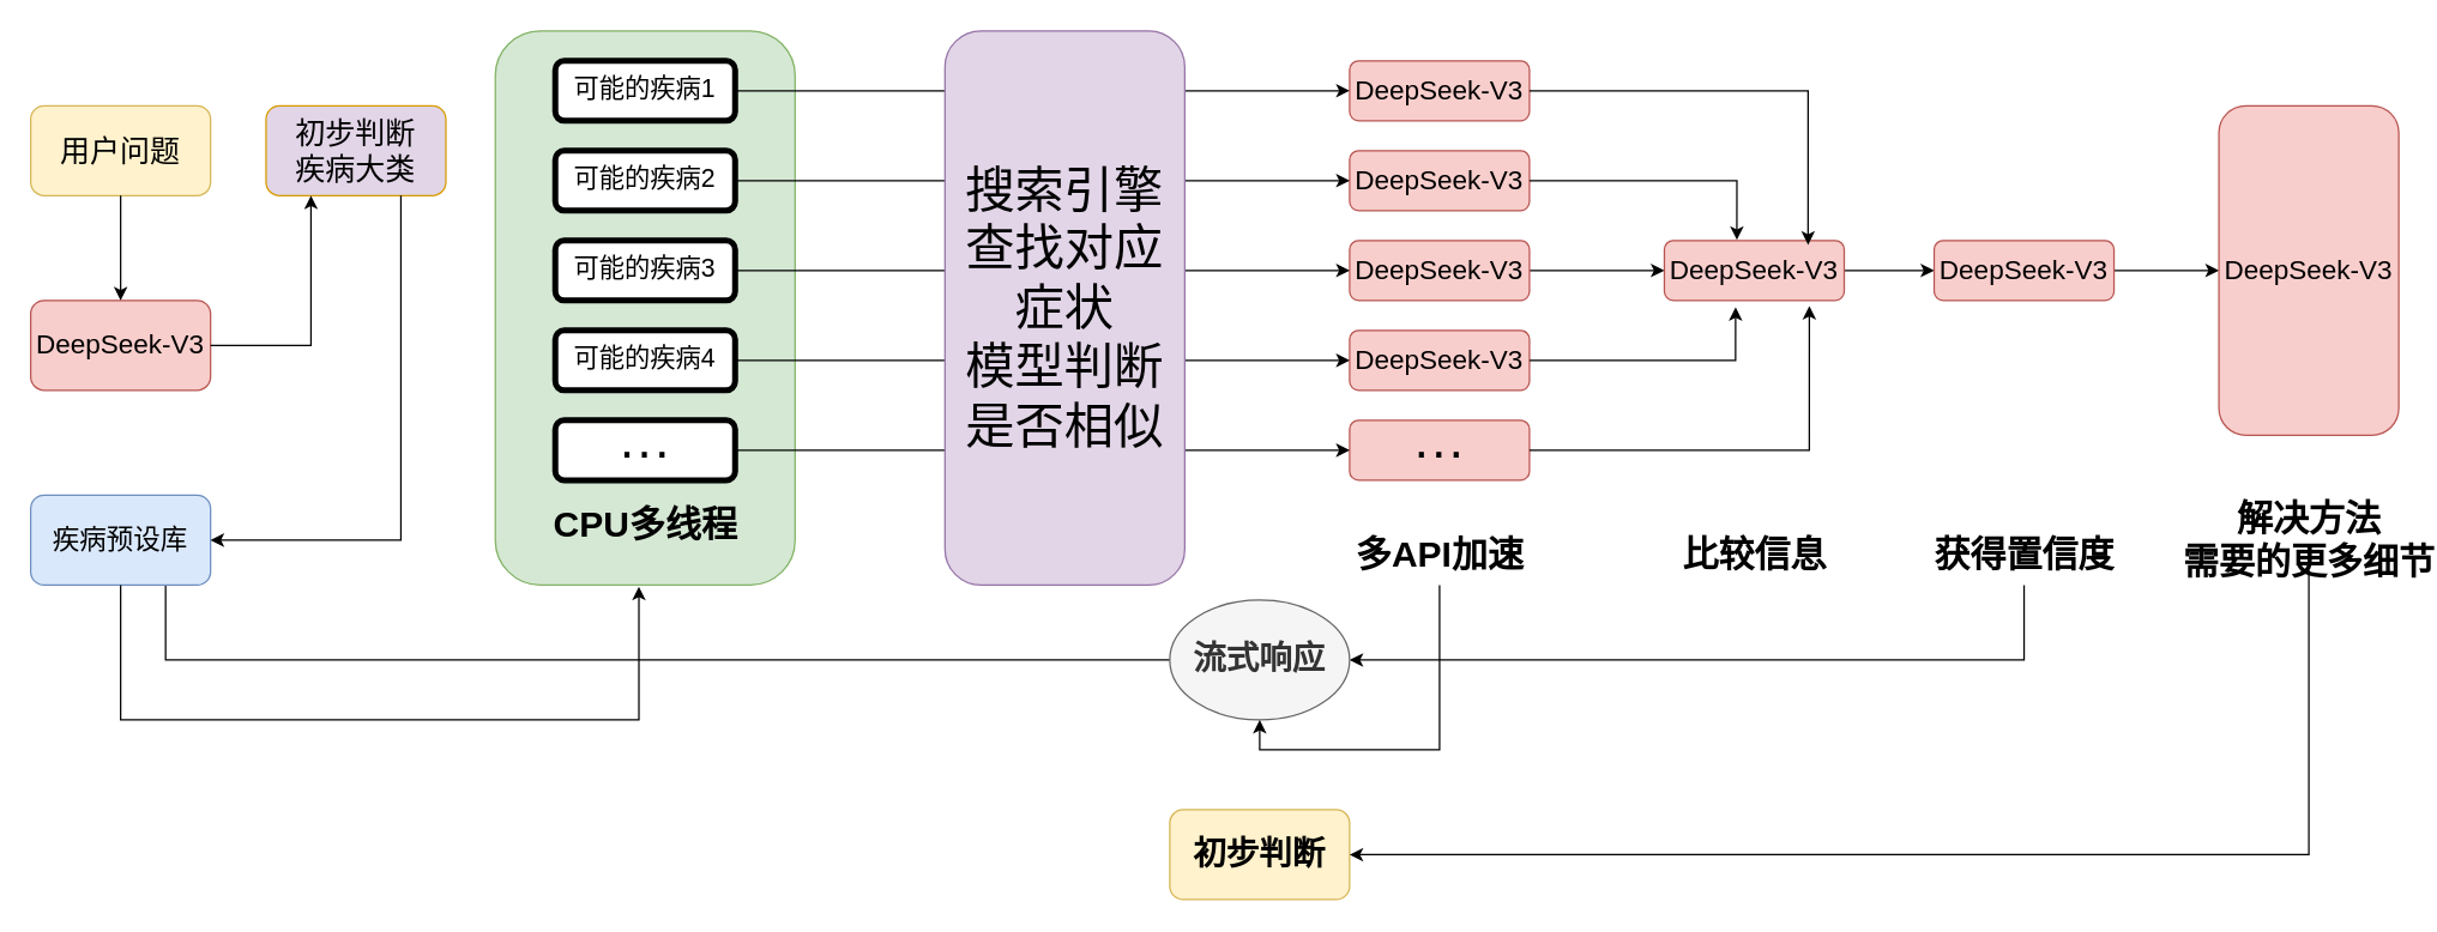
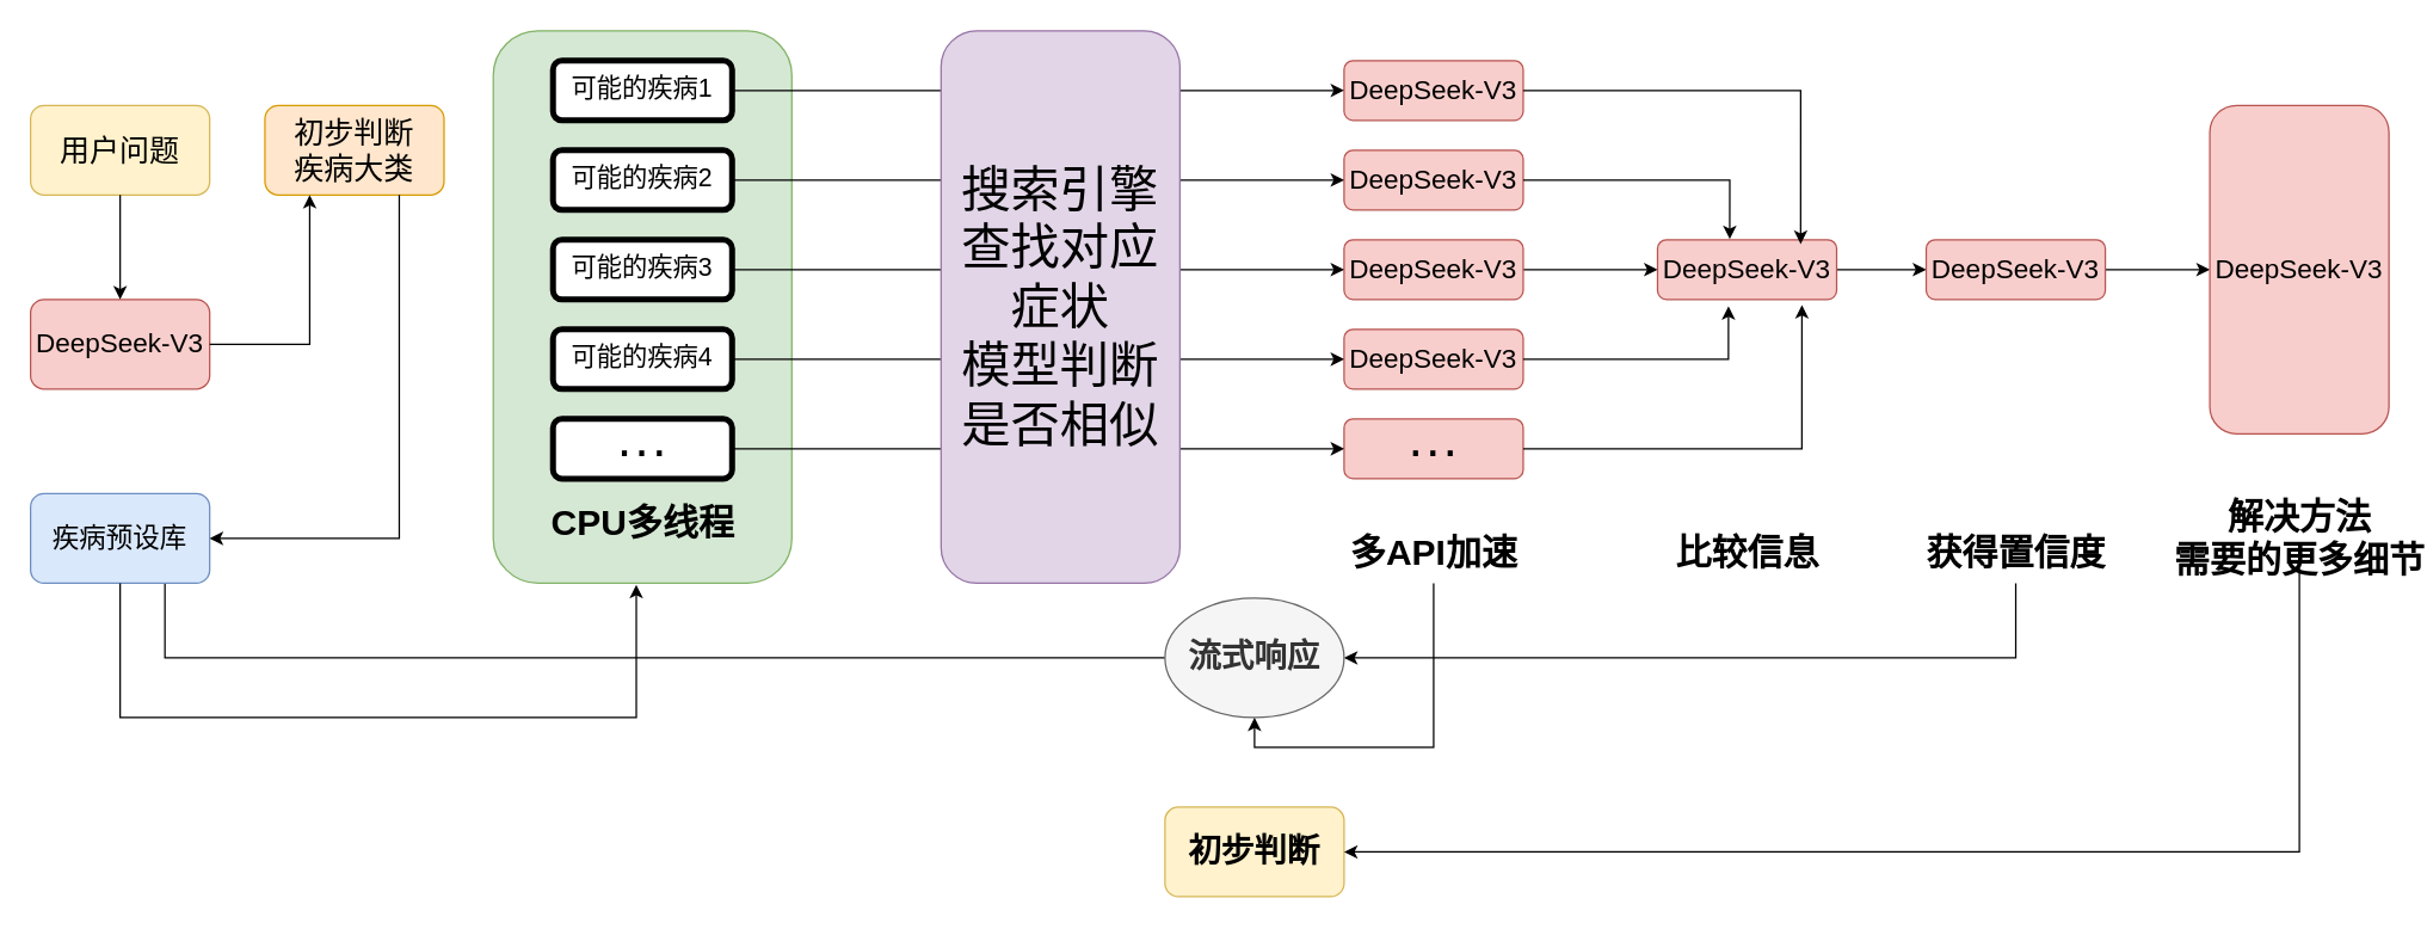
  <mxCell id="0" />
  <mxCell id="1" parent="0" />
  <mxCell id="2" value="" style="rounded=1;whiteSpace=wrap;html=1;fillColor=#d5e8d4;strokeColor=#82b366;" vertex="1" parent="1"><mxGeometry x="330" y="20" width="200" height="370" as="geometry" /></mxCell>
  <mxCell id="3" value="用户问题" style="rounded=1;whiteSpace=wrap;html=1;fontSize=20;fillColor=#fff2cc;strokeColor=#d6b656;" vertex="1" parent="1"><mxGeometry x="20" y="70" width="120" height="60" as="geometry" /></mxCell>
  <mxCell id="4" value="&lt;font style=&quot;font-size: 18px;&quot;&gt;DeepSeek-V3&lt;/font&gt;" style="rounded=1;whiteSpace=wrap;html=1;fillColor=#f8cecc;strokeColor=#b85450;" vertex="1" parent="1"><mxGeometry x="20" y="200" width="120" height="60" as="geometry" /></mxCell>
  <mxCell id="5" value="" style="endArrow=classic;html=1;rounded=0;exitX=0.5;exitY=1;exitDx=0;exitDy=0;entryX=0.5;entryY=0;entryDx=0;entryDy=0;" edge="1" parent="1" source="3" target="4"><mxGeometry width="50" height="50" relative="1" as="geometry"><mxPoint x="117" y="180" as="sourcePoint" /><mxPoint x="167" y="130" as="targetPoint" /></mxGeometry></mxCell>
- <mxCell id="6" value="初步判断&lt;div&gt;疾病大类&lt;/div&gt;" style="rounded=1;whiteSpace=wrap;html=1;fontSize=20;fillColor=#e1d5e7;strokeColor=#d79b00;" vertex="1" parent="1"><mxGeometry x="177" y="70" width="120" height="60" as="geometry" /></mxCell>
+ <mxCell id="6" value="初步判断&lt;div&gt;疾病大类&lt;/div&gt;" style="rounded=1;whiteSpace=wrap;html=1;fontSize=20;fillColor=#ffe6cc;strokeColor=#d79b00;" vertex="1" parent="1"><mxGeometry x="177" y="70" width="120" height="60" as="geometry" /></mxCell>
  <mxCell id="7" value="" style="endArrow=classic;html=1;rounded=0;exitX=1;exitY=0.5;exitDx=0;exitDy=0;entryX=0.25;entryY=1;entryDx=0;entryDy=0;edgeStyle=orthogonalEdgeStyle;" edge="1" parent="1" source="4" target="6"><mxGeometry width="50" height="50" relative="1" as="geometry"><mxPoint x="57" y="180" as="sourcePoint" /><mxPoint x="107" y="130" as="targetPoint" /></mxGeometry></mxCell>
  <mxCell id="8" style="edgeStyle=orthogonalEdgeStyle;rounded=0;orthogonalLoop=1;jettySize=auto;html=1;exitX=0.75;exitY=1;exitDx=0;exitDy=0;entryX=0;entryY=0.5;entryDx=0;entryDy=0;endArrow=none;" edge="1" parent="1" source="9" target="42"><mxGeometry relative="1" as="geometry" /></mxCell>
  <mxCell id="9" value="&lt;font style=&quot;font-size: 18px;&quot;&gt;疾病预设库&lt;/font&gt;" style="rounded=1;whiteSpace=wrap;html=1;fillColor=#dae8fc;strokeColor=#6c8ebf;" vertex="1" parent="1"><mxGeometry x="20" y="330" width="120" height="60" as="geometry" /></mxCell>
  <mxCell id="10" value="" style="endArrow=classic;html=1;rounded=0;edgeStyle=orthogonalEdgeStyle;exitX=0.75;exitY=1;exitDx=0;exitDy=0;entryX=1;entryY=0.5;entryDx=0;entryDy=0;" edge="1" parent="1" source="6" target="9"><mxGeometry width="50" height="50" relative="1" as="geometry"><mxPoint x="200" y="350" as="sourcePoint" /><mxPoint x="340" y="220" as="targetPoint" /></mxGeometry></mxCell>
  <mxCell id="11" value="可能的疾病1" style="rounded=1;whiteSpace=wrap;html=1;strokeWidth=4;fontSize=17;" vertex="1" parent="1"><mxGeometry x="370" y="40" width="120" height="40" as="geometry" /></mxCell>
  <mxCell id="12" value="可能的疾病2" style="rounded=1;whiteSpace=wrap;html=1;strokeWidth=4;fontSize=17;" vertex="1" parent="1"><mxGeometry x="370" y="100" width="120" height="40" as="geometry" /></mxCell>
  <mxCell id="13" value="可能的疾病3" style="rounded=1;whiteSpace=wrap;html=1;strokeWidth=4;fontSize=17;" vertex="1" parent="1"><mxGeometry x="370" y="160" width="120" height="40" as="geometry" /></mxCell>
  <mxCell id="14" value="可能的疾病4" style="rounded=1;whiteSpace=wrap;html=1;strokeWidth=4;fontSize=17;" vertex="1" parent="1"><mxGeometry x="370" y="220" width="120" height="40" as="geometry" /></mxCell>
  <mxCell id="15" value="···" style="rounded=1;whiteSpace=wrap;html=1;strokeWidth=4;fontSize=35;" vertex="1" parent="1"><mxGeometry x="370" y="280" width="120" height="40" as="geometry" /></mxCell>
  <mxCell id="16" value="CPU多线程" style="text;strokeColor=none;fillColor=none;html=1;fontSize=24;fontStyle=1;verticalAlign=middle;align=center;" vertex="1" parent="1"><mxGeometry x="380" y="330" width="100" height="40" as="geometry" /></mxCell>
  <mxCell id="17" value="&lt;font style=&quot;font-size: 18px;&quot;&gt;DeepSeek-V3&lt;/font&gt;" style="rounded=1;whiteSpace=wrap;html=1;fillColor=#f8cecc;strokeColor=#b85450;" vertex="1" parent="1"><mxGeometry x="900" y="40" width="120" height="40" as="geometry" /></mxCell>
  <mxCell id="18" value="&lt;font style=&quot;font-size: 18px;&quot;&gt;DeepSeek-V3&lt;/font&gt;" style="rounded=1;whiteSpace=wrap;html=1;fillColor=#f8cecc;strokeColor=#b85450;" vertex="1" parent="1"><mxGeometry x="900" y="100" width="120" height="40" as="geometry" /></mxCell>
  <mxCell id="19" style="edgeStyle=orthogonalEdgeStyle;rounded=0;orthogonalLoop=1;jettySize=auto;html=1;exitX=1;exitY=0.5;exitDx=0;exitDy=0;entryX=0;entryY=0.5;entryDx=0;entryDy=0;" edge="1" parent="1" source="20" target="32"><mxGeometry relative="1" as="geometry" /></mxCell>
  <mxCell id="20" value="&lt;font style=&quot;font-size: 18px;&quot;&gt;DeepSeek-V3&lt;/font&gt;" style="rounded=1;whiteSpace=wrap;html=1;fillColor=#f8cecc;strokeColor=#b85450;" vertex="1" parent="1"><mxGeometry x="900" y="160" width="120" height="40" as="geometry" /></mxCell>
  <mxCell id="21" value="&lt;font style=&quot;font-size: 18px;&quot;&gt;DeepSeek-V3&lt;/font&gt;" style="rounded=1;whiteSpace=wrap;html=1;fillColor=#f8cecc;strokeColor=#b85450;" vertex="1" parent="1"><mxGeometry x="900" y="220" width="120" height="40" as="geometry" /></mxCell>
  <mxCell id="22" value="&lt;span style=&quot;font-size: 35px;&quot;&gt;···&lt;/span&gt;" style="rounded=1;whiteSpace=wrap;html=1;fillColor=#f8cecc;strokeColor=#b85450;" vertex="1" parent="1"><mxGeometry x="900" y="280" width="120" height="40" as="geometry" /></mxCell>
  <mxCell id="23" value="" style="endArrow=classic;html=1;rounded=0;exitX=1;exitY=0.5;exitDx=0;exitDy=0;entryX=0;entryY=0.5;entryDx=0;entryDy=0;" edge="1" parent="1" source="11" target="17"><mxGeometry width="50" height="50" relative="1" as="geometry"><mxPoint x="360" y="240" as="sourcePoint" /><mxPoint x="410" y="190" as="targetPoint" /></mxGeometry></mxCell>
  <mxCell id="24" value="" style="endArrow=classic;html=1;rounded=0;exitX=1;exitY=0.5;exitDx=0;exitDy=0;entryX=0;entryY=0.5;entryDx=0;entryDy=0;" edge="1" parent="1" source="12" target="18"><mxGeometry width="50" height="50" relative="1" as="geometry"><mxPoint x="500" y="70" as="sourcePoint" /><mxPoint x="590" y="70" as="targetPoint" /></mxGeometry></mxCell>
  <mxCell id="25" value="" style="endArrow=classic;html=1;rounded=0;exitX=1;exitY=0.5;exitDx=0;exitDy=0;entryX=0;entryY=0.5;entryDx=0;entryDy=0;" edge="1" parent="1" source="13" target="20"><mxGeometry width="50" height="50" relative="1" as="geometry"><mxPoint x="510" y="80" as="sourcePoint" /><mxPoint x="600" y="80" as="targetPoint" /></mxGeometry></mxCell>
  <mxCell id="26" value="" style="endArrow=classic;html=1;rounded=0;exitX=1;exitY=0.5;exitDx=0;exitDy=0;entryX=0;entryY=0.5;entryDx=0;entryDy=0;" edge="1" parent="1" source="14" target="21"><mxGeometry width="50" height="50" relative="1" as="geometry"><mxPoint x="520" y="90" as="sourcePoint" /><mxPoint x="610" y="90" as="targetPoint" /></mxGeometry></mxCell>
  <mxCell id="27" value="" style="endArrow=classic;html=1;rounded=0;exitX=1;exitY=0.5;exitDx=0;exitDy=0;entryX=0;entryY=0.5;entryDx=0;entryDy=0;" edge="1" parent="1" source="15" target="22"><mxGeometry width="50" height="50" relative="1" as="geometry"><mxPoint x="530" y="100" as="sourcePoint" /><mxPoint x="620" y="100" as="targetPoint" /></mxGeometry></mxCell>
  <mxCell id="28" value="" style="endArrow=classic;html=1;rounded=0;exitX=0.5;exitY=1;exitDx=0;exitDy=0;entryX=0.479;entryY=1.003;entryDx=0;entryDy=0;entryPerimeter=0;edgeStyle=orthogonalEdgeStyle;" edge="1" parent="1" source="9" target="2"><mxGeometry width="50" height="50" relative="1" as="geometry"><mxPoint x="360" y="310" as="sourcePoint" /><mxPoint x="410" y="260" as="targetPoint" /><Array as="points"><mxPoint x="80" y="480" /><mxPoint x="426" y="480" /></Array></mxGeometry></mxCell>
  <mxCell id="29" value="多API加速" style="text;strokeColor=none;fillColor=none;html=1;fontSize=24;fontStyle=1;verticalAlign=middle;align=center;" vertex="1" parent="1"><mxGeometry x="910" y="350" width="100" height="40" as="geometry" /></mxCell>
  <mxCell id="30" value="&lt;font style=&quot;font-size: 33px;&quot;&gt;搜索引擎&lt;/font&gt;&lt;div&gt;&lt;font style=&quot;font-size: 33px;&quot;&gt;查找对应症状&lt;/font&gt;&lt;/div&gt;&lt;div&gt;&lt;font style=&quot;font-size: 33px;&quot;&gt;模型判断是否相似&lt;/font&gt;&lt;/div&gt;" style="rounded=1;whiteSpace=wrap;html=1;fillColor=#e1d5e7;strokeColor=#9673a6;" vertex="1" parent="1"><mxGeometry x="630" y="20" width="160" height="370" as="geometry" /></mxCell>
  <mxCell id="31" style="edgeStyle=orthogonalEdgeStyle;rounded=0;orthogonalLoop=1;jettySize=auto;html=1;exitX=1;exitY=0.5;exitDx=0;exitDy=0;entryX=0;entryY=0.5;entryDx=0;entryDy=0;" edge="1" parent="1" source="32" target="38"><mxGeometry relative="1" as="geometry" /></mxCell>
  <mxCell id="32" value="&lt;font style=&quot;font-size: 18px;&quot;&gt;DeepSeek-V3&lt;/font&gt;" style="rounded=1;whiteSpace=wrap;html=1;fillColor=#f8cecc;strokeColor=#b85450;" vertex="1" parent="1"><mxGeometry x="1110" y="160" width="120" height="40" as="geometry" /></mxCell>
  <mxCell id="33" style="edgeStyle=orthogonalEdgeStyle;rounded=0;orthogonalLoop=1;jettySize=auto;html=1;entryX=0.799;entryY=0.071;entryDx=0;entryDy=0;entryPerimeter=0;" edge="1" parent="1" source="17" target="32"><mxGeometry relative="1" as="geometry" /></mxCell>
  <mxCell id="34" style="edgeStyle=orthogonalEdgeStyle;rounded=0;orthogonalLoop=1;jettySize=auto;html=1;entryX=0.403;entryY=-0.012;entryDx=0;entryDy=0;entryPerimeter=0;" edge="1" parent="1" source="18" target="32"><mxGeometry relative="1" as="geometry" /></mxCell>
  <mxCell id="35" style="edgeStyle=orthogonalEdgeStyle;rounded=0;orthogonalLoop=1;jettySize=auto;html=1;exitX=1;exitY=0.5;exitDx=0;exitDy=0;entryX=0.396;entryY=1.113;entryDx=0;entryDy=0;entryPerimeter=0;" edge="1" parent="1" source="21" target="32"><mxGeometry relative="1" as="geometry" /></mxCell>
  <mxCell id="36" style="edgeStyle=orthogonalEdgeStyle;rounded=0;orthogonalLoop=1;jettySize=auto;html=1;exitX=1;exitY=0.5;exitDx=0;exitDy=0;entryX=0.806;entryY=1.092;entryDx=0;entryDy=0;entryPerimeter=0;" edge="1" parent="1" source="22" target="32"><mxGeometry relative="1" as="geometry" /></mxCell>
  <mxCell id="37" style="edgeStyle=orthogonalEdgeStyle;rounded=0;orthogonalLoop=1;jettySize=auto;html=1;entryX=0;entryY=0.5;entryDx=0;entryDy=0;" edge="1" parent="1" source="38" target="45"><mxGeometry relative="1" as="geometry" /></mxCell>
  <mxCell id="38" value="&lt;font style=&quot;font-size: 18px;&quot;&gt;DeepSeek-V3&lt;/font&gt;" style="rounded=1;whiteSpace=wrap;html=1;fillColor=#f8cecc;strokeColor=#b85450;" vertex="1" parent="1"><mxGeometry x="1290" y="160" width="120" height="40" as="geometry" /></mxCell>
  <mxCell id="39" value="比较信息" style="text;strokeColor=none;fillColor=none;html=1;fontSize=24;fontStyle=1;verticalAlign=middle;align=center;" vertex="1" parent="1"><mxGeometry x="1120" y="350" width="100" height="40" as="geometry" /></mxCell>
  <mxCell id="40" style="edgeStyle=orthogonalEdgeStyle;rounded=0;orthogonalLoop=1;jettySize=auto;html=1;exitX=0.5;exitY=1;exitDx=0;exitDy=0;entryX=1;entryY=0.5;entryDx=0;entryDy=0;" edge="1" parent="1" source="41" target="42"><mxGeometry relative="1" as="geometry" /></mxCell>
  <mxCell id="41" value="获得置信度" style="text;strokeColor=none;fillColor=none;html=1;fontSize=24;fontStyle=1;verticalAlign=middle;align=center;" vertex="1" parent="1"><mxGeometry x="1300" y="350" width="100" height="40" as="geometry" /></mxCell>
  <mxCell id="42" value="&lt;font style=&quot;font-size: 22px;&quot;&gt;&lt;b&gt;流式响应&lt;/b&gt;&lt;/font&gt;" style="ellipse;whiteSpace=wrap;html=1;fillColor=#f5f5f5;fontColor=#333333;strokeColor=#666666;" vertex="1" parent="1"><mxGeometry x="780" y="400" width="120" height="80" as="geometry" /></mxCell>
  <mxCell id="43" style="edgeStyle=orthogonalEdgeStyle;rounded=0;orthogonalLoop=1;jettySize=auto;html=1;exitX=0.5;exitY=1;exitDx=0;exitDy=0;entryX=0.5;entryY=1;entryDx=0;entryDy=0;" edge="1" parent="1" source="29" target="42"><mxGeometry relative="1" as="geometry" /></mxCell>
  <mxCell id="44" value="&lt;font style=&quot;font-size: 22px;&quot;&gt;&lt;b&gt;初步判断&lt;/b&gt;&lt;/font&gt;" style="rounded=1;whiteSpace=wrap;html=1;fillColor=#fff2cc;strokeColor=#d6b656;" vertex="1" parent="1"><mxGeometry x="780" y="540" width="120" height="60" as="geometry" /></mxCell>
  <mxCell id="45" value="&lt;font style=&quot;font-size: 18px;&quot;&gt;DeepSeek-V3&lt;/font&gt;" style="rounded=1;whiteSpace=wrap;html=1;fillColor=#f8cecc;strokeColor=#b85450;" vertex="1" parent="1"><mxGeometry x="1480" y="70" width="120" height="220" as="geometry" /></mxCell>
  <mxCell id="46" style="edgeStyle=orthogonalEdgeStyle;rounded=0;orthogonalLoop=1;jettySize=auto;html=1;entryX=1;entryY=0.5;entryDx=0;entryDy=0;" edge="1" parent="1" source="47" target="44"><mxGeometry relative="1" as="geometry"><Array as="points"><mxPoint x="1540" y="570" /></Array></mxGeometry></mxCell>
  <mxCell id="47" value="解决方法&lt;div&gt;需要的更多细节&lt;/div&gt;" style="text;strokeColor=none;fillColor=none;html=1;fontSize=24;fontStyle=1;verticalAlign=middle;align=center;" vertex="1" parent="1"><mxGeometry x="1490" y="340" width="100" height="40" as="geometry" /></mxCell>
